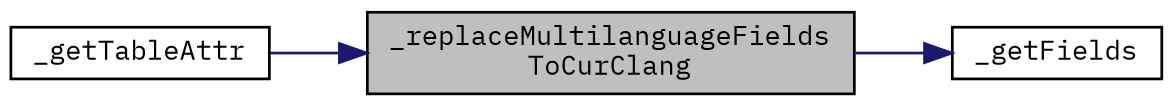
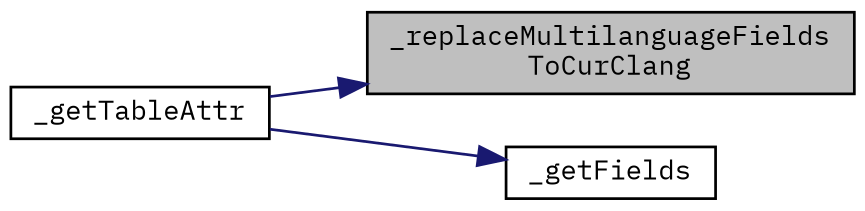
  digraph {
    fontname="IBM Plex Mono"
    rankdir=LR
    node [color=black fillcolor=white fontname="IBM Plex Mono" fontsize=10 shape=record style=filled]
    edge [color=midnightblue fontname="IBM Plex Mono" fontsize=10 labelfontname=Helvetica labelfontsize=10 style=solid]
    n1 [fillcolor=grey75 fontcolor=black height=0.2 label="_replaceMultilanguageFields\lToCurClang" width=0.4]
    n2 [height=0.2 label=_getFields width=0.4]
    n3 [height=0.2 label=_getTableAttr width=0.4]
-   n1 -> n2
+   n3 -> n2
    n3 -> n1
  }
